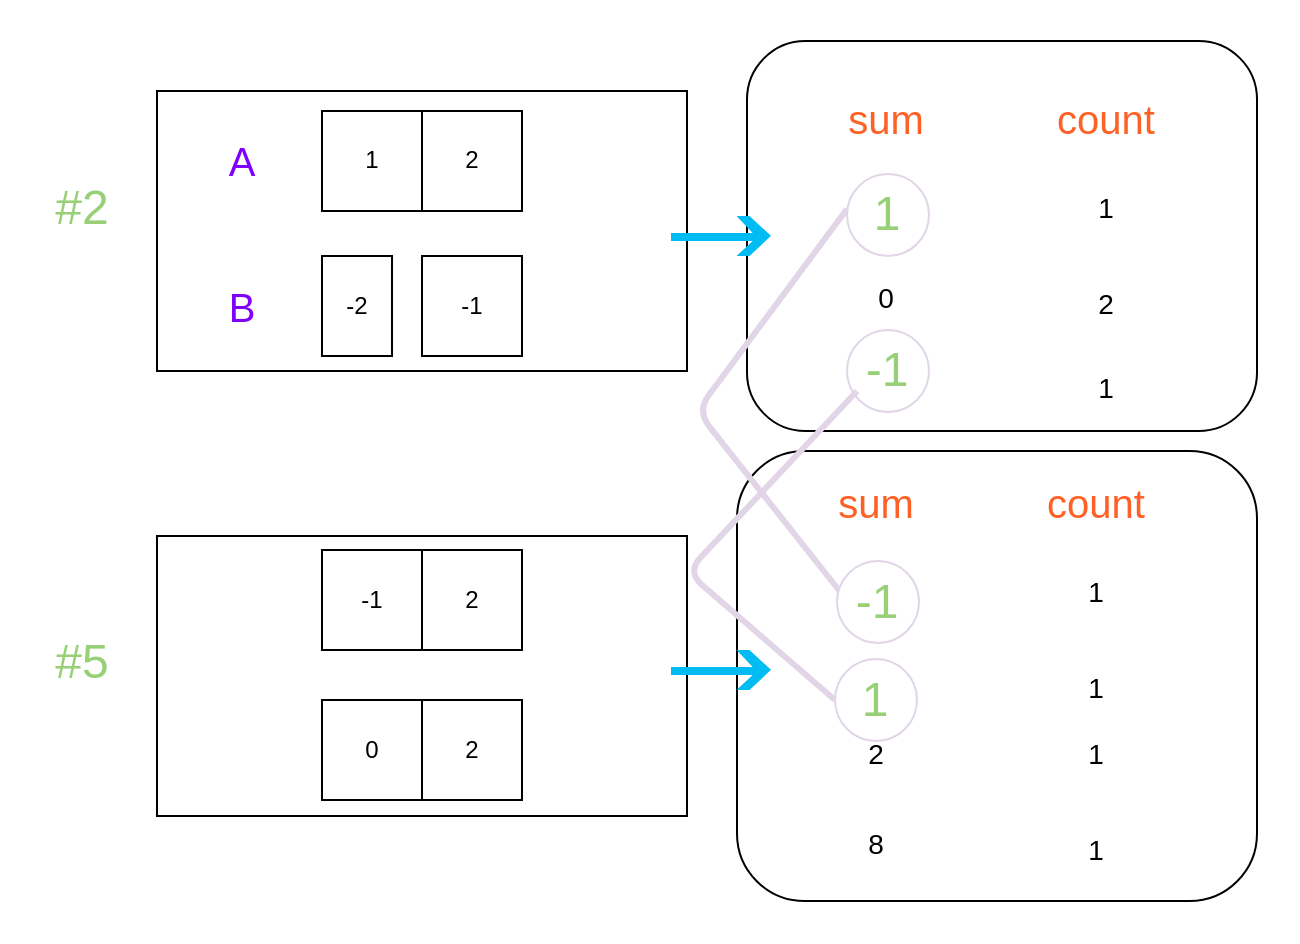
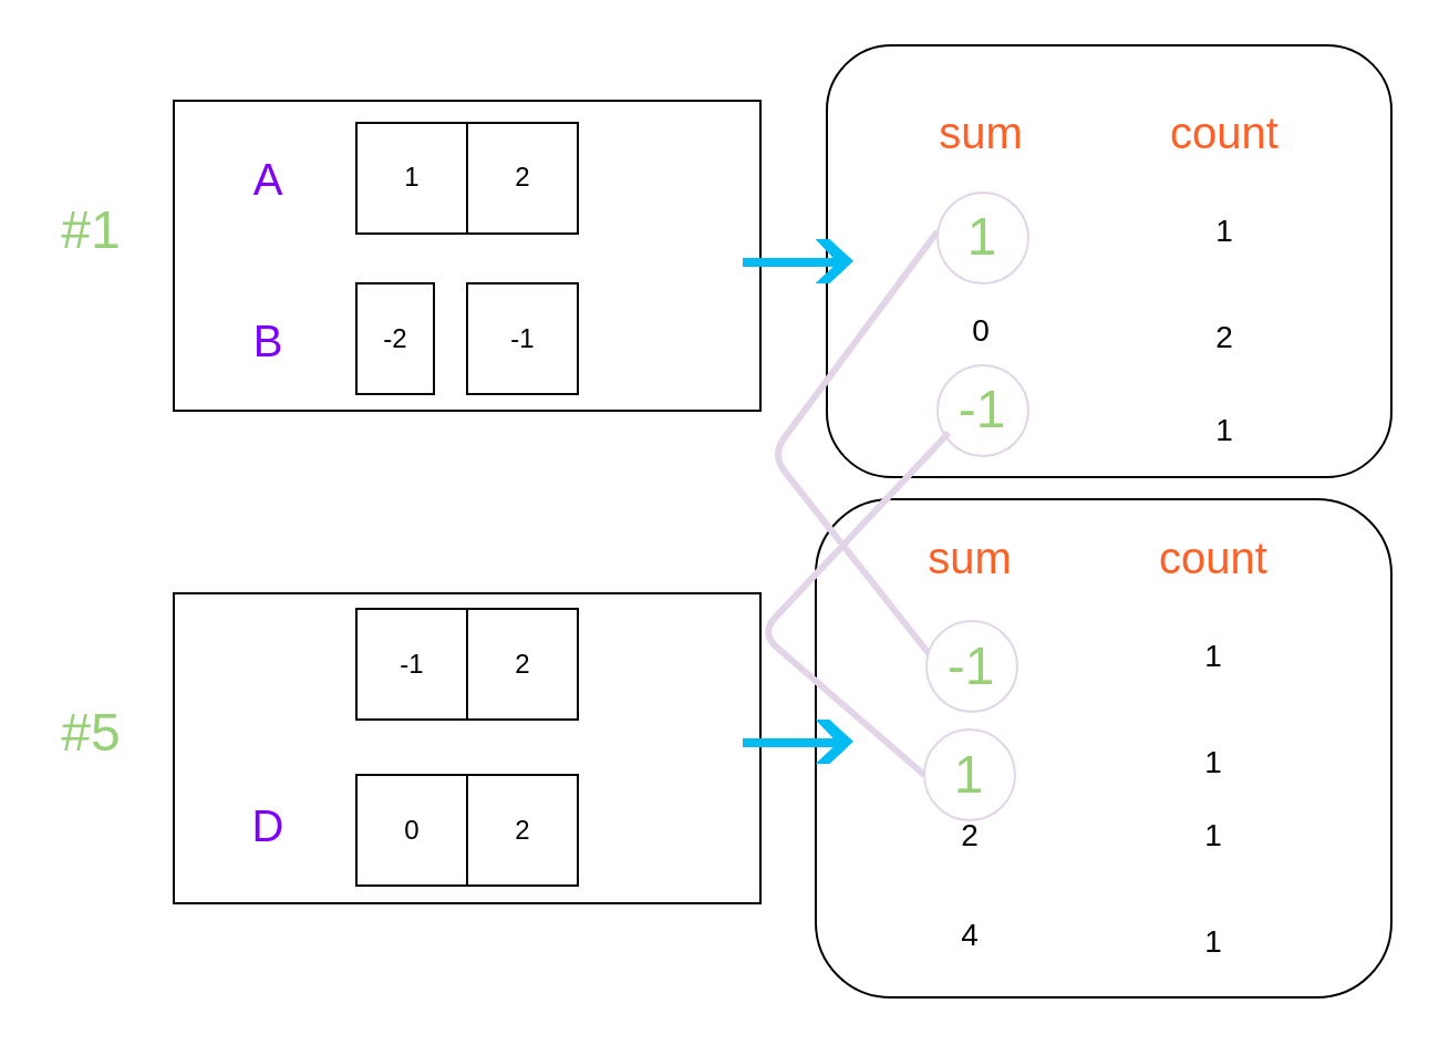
  <mxCell id="0" />
  <mxCell id="1" parent="0" />
  <mxCell id="2" value="" style="rounded=0;whiteSpace=wrap;html=1;fontSize=20;fontColor=#7F00FF;" vertex="1" parent="1"><mxGeometry x="78" y="267.5" width="265" height="140" as="geometry" /></mxCell>
  <mxCell id="3" value="" style="rounded=0;whiteSpace=wrap;html=1;fontSize=20;fontColor=#7F00FF;" vertex="1" parent="1"><mxGeometry x="78" y="45" width="265" height="140" as="geometry" /></mxCell>
  <mxCell id="4" value="1" style="rounded=0;whiteSpace=wrap;html=1;" vertex="1" parent="1"><mxGeometry x="160.5" y="55" width="50" height="50" as="geometry" /></mxCell>
  <mxCell id="5" value="2" style="rounded=0;whiteSpace=wrap;html=1;" vertex="1" parent="1"><mxGeometry x="210.5" y="55" width="50" height="50" as="geometry" /></mxCell>
  <mxCell id="6" value="-2" style="rounded=0;whiteSpace=wrap;html=1;" vertex="1" parent="1"><mxGeometry x="160.5" y="127.5" width="35" height="50" as="geometry" /></mxCell>
  <mxCell id="7" value="-1" style="rounded=0;whiteSpace=wrap;html=1;" vertex="1" parent="1"><mxGeometry x="210.5" y="127.5" width="50" height="50" as="geometry" /></mxCell>
  <mxCell id="8" value="-1" style="rounded=0;whiteSpace=wrap;html=1;" vertex="1" parent="1"><mxGeometry x="160.5" y="274.5" width="50" height="50" as="geometry" /></mxCell>
  <mxCell id="9" value="2" style="rounded=0;whiteSpace=wrap;html=1;" vertex="1" parent="1"><mxGeometry x="210.5" y="274.5" width="50" height="50" as="geometry" /></mxCell>
  <mxCell id="10" value="0" style="rounded=0;whiteSpace=wrap;html=1;" vertex="1" parent="1"><mxGeometry x="160.5" y="349.5" width="50" height="50" as="geometry" /></mxCell>
  <mxCell id="11" value="2" style="rounded=0;whiteSpace=wrap;html=1;" vertex="1" parent="1"><mxGeometry x="210.5" y="349.5" width="50" height="50" as="geometry" /></mxCell>
  <mxCell id="12" value="A" style="text;html=1;strokeColor=none;fillColor=none;align=center;verticalAlign=middle;whiteSpace=wrap;rounded=0;fontColor=#7F00FF;fontSize=20;" vertex="1" parent="1"><mxGeometry x="100.5" y="70" width="40" height="20" as="geometry" /></mxCell>
  <mxCell id="13" value="B" style="text;html=1;strokeColor=none;fillColor=none;align=center;verticalAlign=middle;whiteSpace=wrap;rounded=0;fontColor=#7F00FF;fontSize=20;" vertex="1" parent="1"><mxGeometry x="100.5" y="142.5" width="40" height="20" as="geometry" /></mxCell>
+ <mxCell id="14" value="D" style="text;html=1;strokeColor=none;fillColor=none;align=center;verticalAlign=middle;whiteSpace=wrap;rounded=0;fontColor=#7F00FF;fontSize=20;" vertex="1" parent="1"><mxGeometry x="100.5" y="362" width="40" height="20" as="geometry" /></mxCell>
  <mxCell id="15" value="" style="rounded=1;whiteSpace=wrap;html=1;fontSize=20;fontColor=#7F00FF;" vertex="1" parent="1"><mxGeometry x="373" y="20" width="255" height="195" as="geometry" /></mxCell>
  <mxCell id="16" value="sum" style="text;html=1;strokeColor=none;fillColor=none;align=center;verticalAlign=middle;whiteSpace=wrap;rounded=0;fontSize=20;fontColor=#FF6026;" vertex="1" parent="1"><mxGeometry x="423" y="49" width="40" height="20" as="geometry" /></mxCell>
  <mxCell id="17" value="count" style="text;html=1;strokeColor=none;fillColor=none;align=center;verticalAlign=middle;whiteSpace=wrap;rounded=0;fontSize=20;fontColor=#FF6026;" vertex="1" parent="1"><mxGeometry x="533" y="49" width="40" height="20" as="geometry" /></mxCell>
  <mxCell id="18" value="0" style="text;html=1;strokeColor=none;fillColor=none;align=center;verticalAlign=middle;whiteSpace=wrap;rounded=0;fontSize=14;fontColor=#000000;" vertex="1" parent="1"><mxGeometry x="423" y="139" width="40" height="20" as="geometry" /></mxCell>
  <mxCell id="19" value="1" style="text;html=1;strokeColor=none;fillColor=none;align=center;verticalAlign=middle;whiteSpace=wrap;rounded=0;fontSize=14;fontColor=#000000;" vertex="1" parent="1"><mxGeometry x="533" y="94" width="40" height="20" as="geometry" /></mxCell>
  <mxCell id="20" value="2" style="text;html=1;strokeColor=none;fillColor=none;align=center;verticalAlign=middle;whiteSpace=wrap;rounded=0;fontSize=14;fontColor=#000000;" vertex="1" parent="1"><mxGeometry x="533" y="141.5" width="40" height="20" as="geometry" /></mxCell>
  <mxCell id="21" value="" style="rounded=1;whiteSpace=wrap;html=1;fontSize=20;fontColor=#7F00FF;" vertex="1" parent="1"><mxGeometry x="368" y="225" width="260" height="225" as="geometry" /></mxCell>
  <mxCell id="22" value="sum" style="text;html=1;strokeColor=none;fillColor=none;align=center;verticalAlign=middle;whiteSpace=wrap;rounded=0;fontSize=20;fontColor=#FF6026;" vertex="1" parent="1"><mxGeometry x="418" y="241" width="40" height="20" as="geometry" /></mxCell>
  <mxCell id="23" value="count" style="text;html=1;strokeColor=none;fillColor=none;align=center;verticalAlign=middle;whiteSpace=wrap;rounded=0;fontSize=20;fontColor=#FF6026;" vertex="1" parent="1"><mxGeometry x="528" y="241" width="40" height="20" as="geometry" /></mxCell>
  <mxCell id="24" value="1" style="text;html=1;strokeColor=none;fillColor=none;align=center;verticalAlign=middle;whiteSpace=wrap;rounded=0;fontSize=14;fontColor=#000000;" vertex="1" parent="1"><mxGeometry x="528" y="286" width="40" height="20" as="geometry" /></mxCell>
  <mxCell id="25" value="1" style="text;html=1;strokeColor=none;fillColor=none;align=center;verticalAlign=middle;whiteSpace=wrap;rounded=0;fontSize=14;fontColor=#000000;" vertex="1" parent="1"><mxGeometry x="528" y="333.5" width="40" height="20" as="geometry" /></mxCell>
  <mxCell id="26" value="2" style="text;html=1;strokeColor=none;fillColor=none;align=center;verticalAlign=middle;whiteSpace=wrap;rounded=0;fontSize=14;fontColor=#000000;" vertex="1" parent="1"><mxGeometry x="418" y="367" width="40" height="20" as="geometry" /></mxCell>
- <mxCell id="27" value="8" style="text;html=1;strokeColor=none;fillColor=none;align=center;verticalAlign=middle;whiteSpace=wrap;rounded=0;fontSize=14;fontColor=#000000;" vertex="1" parent="1"><mxGeometry x="418" y="412" width="40" height="20" as="geometry" /></mxCell>
+ <mxCell id="27" value="4" style="text;html=1;strokeColor=none;fillColor=none;align=center;verticalAlign=middle;whiteSpace=wrap;rounded=0;fontSize=14;fontColor=#000000;" vertex="1" parent="1"><mxGeometry x="418" y="412" width="40" height="20" as="geometry" /></mxCell>
  <mxCell id="28" value="1" style="text;html=1;strokeColor=none;fillColor=none;align=center;verticalAlign=middle;whiteSpace=wrap;rounded=0;fontSize=14;fontColor=#000000;" vertex="1" parent="1"><mxGeometry x="528" y="367" width="40" height="20" as="geometry" /></mxCell>
  <mxCell id="29" value="1" style="text;html=1;strokeColor=none;fillColor=none;align=center;verticalAlign=middle;whiteSpace=wrap;rounded=0;fontSize=14;fontColor=#000000;" vertex="1" parent="1"><mxGeometry x="528" y="414.5" width="40" height="20" as="geometry" /></mxCell>
  <mxCell id="30" value="" style="endArrow=none;html=1;fontSize=14;fontColor=#000000;entryX=0;entryY=0.5;entryDx=0;entryDy=0;exitX=0.25;exitY=1;exitDx=0;exitDy=0;strokeWidth=3;strokeColor=#E1D5E7;" edge="1" parent="1"><mxGeometry width="50" height="50" relative="1" as="geometry"><mxPoint x="428" y="306" as="sourcePoint" /><mxPoint x="423" y="104" as="targetPoint" /><Array as="points"><mxPoint x="348" y="205" /></Array></mxGeometry></mxCell>
- <mxCell id="31" value="#2" style="text;html=1;strokeColor=none;fillColor=none;align=center;verticalAlign=middle;whiteSpace=wrap;rounded=0;fontSize=24;fontColor=#97D077;" vertex="1" parent="1"><mxGeometry x="20.5" y="94" width="40" height="20" as="geometry" /></mxCell>
+ <mxCell id="31" value="#1" style="text;html=1;strokeColor=none;fillColor=none;align=center;verticalAlign=middle;whiteSpace=wrap;rounded=0;fontSize=24;fontColor=#97D077;" vertex="1" parent="1"><mxGeometry x="20.5" y="94" width="40" height="20" as="geometry" /></mxCell>
  <mxCell id="32" value="#5" style="text;html=1;strokeColor=none;fillColor=none;align=center;verticalAlign=middle;whiteSpace=wrap;rounded=0;fontSize=24;fontColor=#97D077;" vertex="1" parent="1"><mxGeometry x="20.5" y="321" width="40" height="20" as="geometry" /></mxCell>
  <mxCell id="33" value="" style="pointerEvents=1;shadow=0;dashed=0;html=1;strokeColor=none;labelPosition=center;verticalLabelPosition=bottom;verticalAlign=top;align=center;shape=mxgraph.mscae.deprecated.poster_arrow;fillColor=#00BCF2;fontSize=24;fontColor=#97D077;direction=north;" vertex="1" parent="1"><mxGeometry x="335" y="107.5" width="50" height="20" as="geometry" /></mxCell>
  <mxCell id="34" value="" style="pointerEvents=1;shadow=0;dashed=0;html=1;strokeColor=none;labelPosition=center;verticalLabelPosition=bottom;verticalAlign=top;align=center;shape=mxgraph.mscae.deprecated.poster_arrow;fillColor=#00BCF2;fontSize=24;fontColor=#97D077;direction=north;" vertex="1" parent="1"><mxGeometry x="335" y="324.5" width="50" height="20" as="geometry" /></mxCell>
  <mxCell id="35" value="1" style="ellipse;whiteSpace=wrap;html=1;aspect=fixed;rounded=1;strokeWidth=1;fontSize=24;fontColor=#97D077;strokeColor=#E1D5E7;" vertex="1" parent="1"><mxGeometry x="423" y="86.5" width="41" height="41" as="geometry" /></mxCell>
  <mxCell id="36" value="-1" style="ellipse;whiteSpace=wrap;html=1;aspect=fixed;rounded=1;strokeWidth=1;fontSize=24;fontColor=#97D077;strokeColor=#E1D5E7;" vertex="1" parent="1"><mxGeometry x="423" y="164.5" width="41" height="41" as="geometry" /></mxCell>
  <mxCell id="37" value="1" style="text;html=1;strokeColor=none;fillColor=none;align=center;verticalAlign=middle;whiteSpace=wrap;rounded=0;fontSize=14;fontColor=#000000;" vertex="1" parent="1"><mxGeometry x="533" y="183.5" width="40" height="20" as="geometry" /></mxCell>
  <mxCell id="38" value="-1" style="ellipse;whiteSpace=wrap;html=1;aspect=fixed;rounded=1;strokeWidth=1;fontSize=24;fontColor=#97D077;strokeColor=#E1D5E7;" vertex="1" parent="1"><mxGeometry x="418" y="280" width="41" height="41" as="geometry" /></mxCell>
  <mxCell id="39" value="1" style="ellipse;whiteSpace=wrap;html=1;aspect=fixed;rounded=1;strokeWidth=1;fontSize=24;fontColor=#97D077;strokeColor=#E1D5E7;" vertex="1" parent="1"><mxGeometry x="417" y="329" width="41" height="41" as="geometry" /></mxCell>
  <mxCell id="40" value="" style="endArrow=none;html=1;fontSize=14;fontColor=#000000;entryX=0.122;entryY=0.744;entryDx=0;entryDy=0;exitX=0;exitY=0.5;exitDx=0;exitDy=0;strokeWidth=3;strokeColor=#E1D5E7;entryPerimeter=0;" edge="1" parent="1" source="39" target="36"><mxGeometry width="50" height="50" relative="1" as="geometry"><mxPoint x="423" y="386.5" as="sourcePoint" /><mxPoint x="418" y="184.5" as="targetPoint" /><Array as="points"><mxPoint x="343" y="285.5" /></Array></mxGeometry></mxCell>
